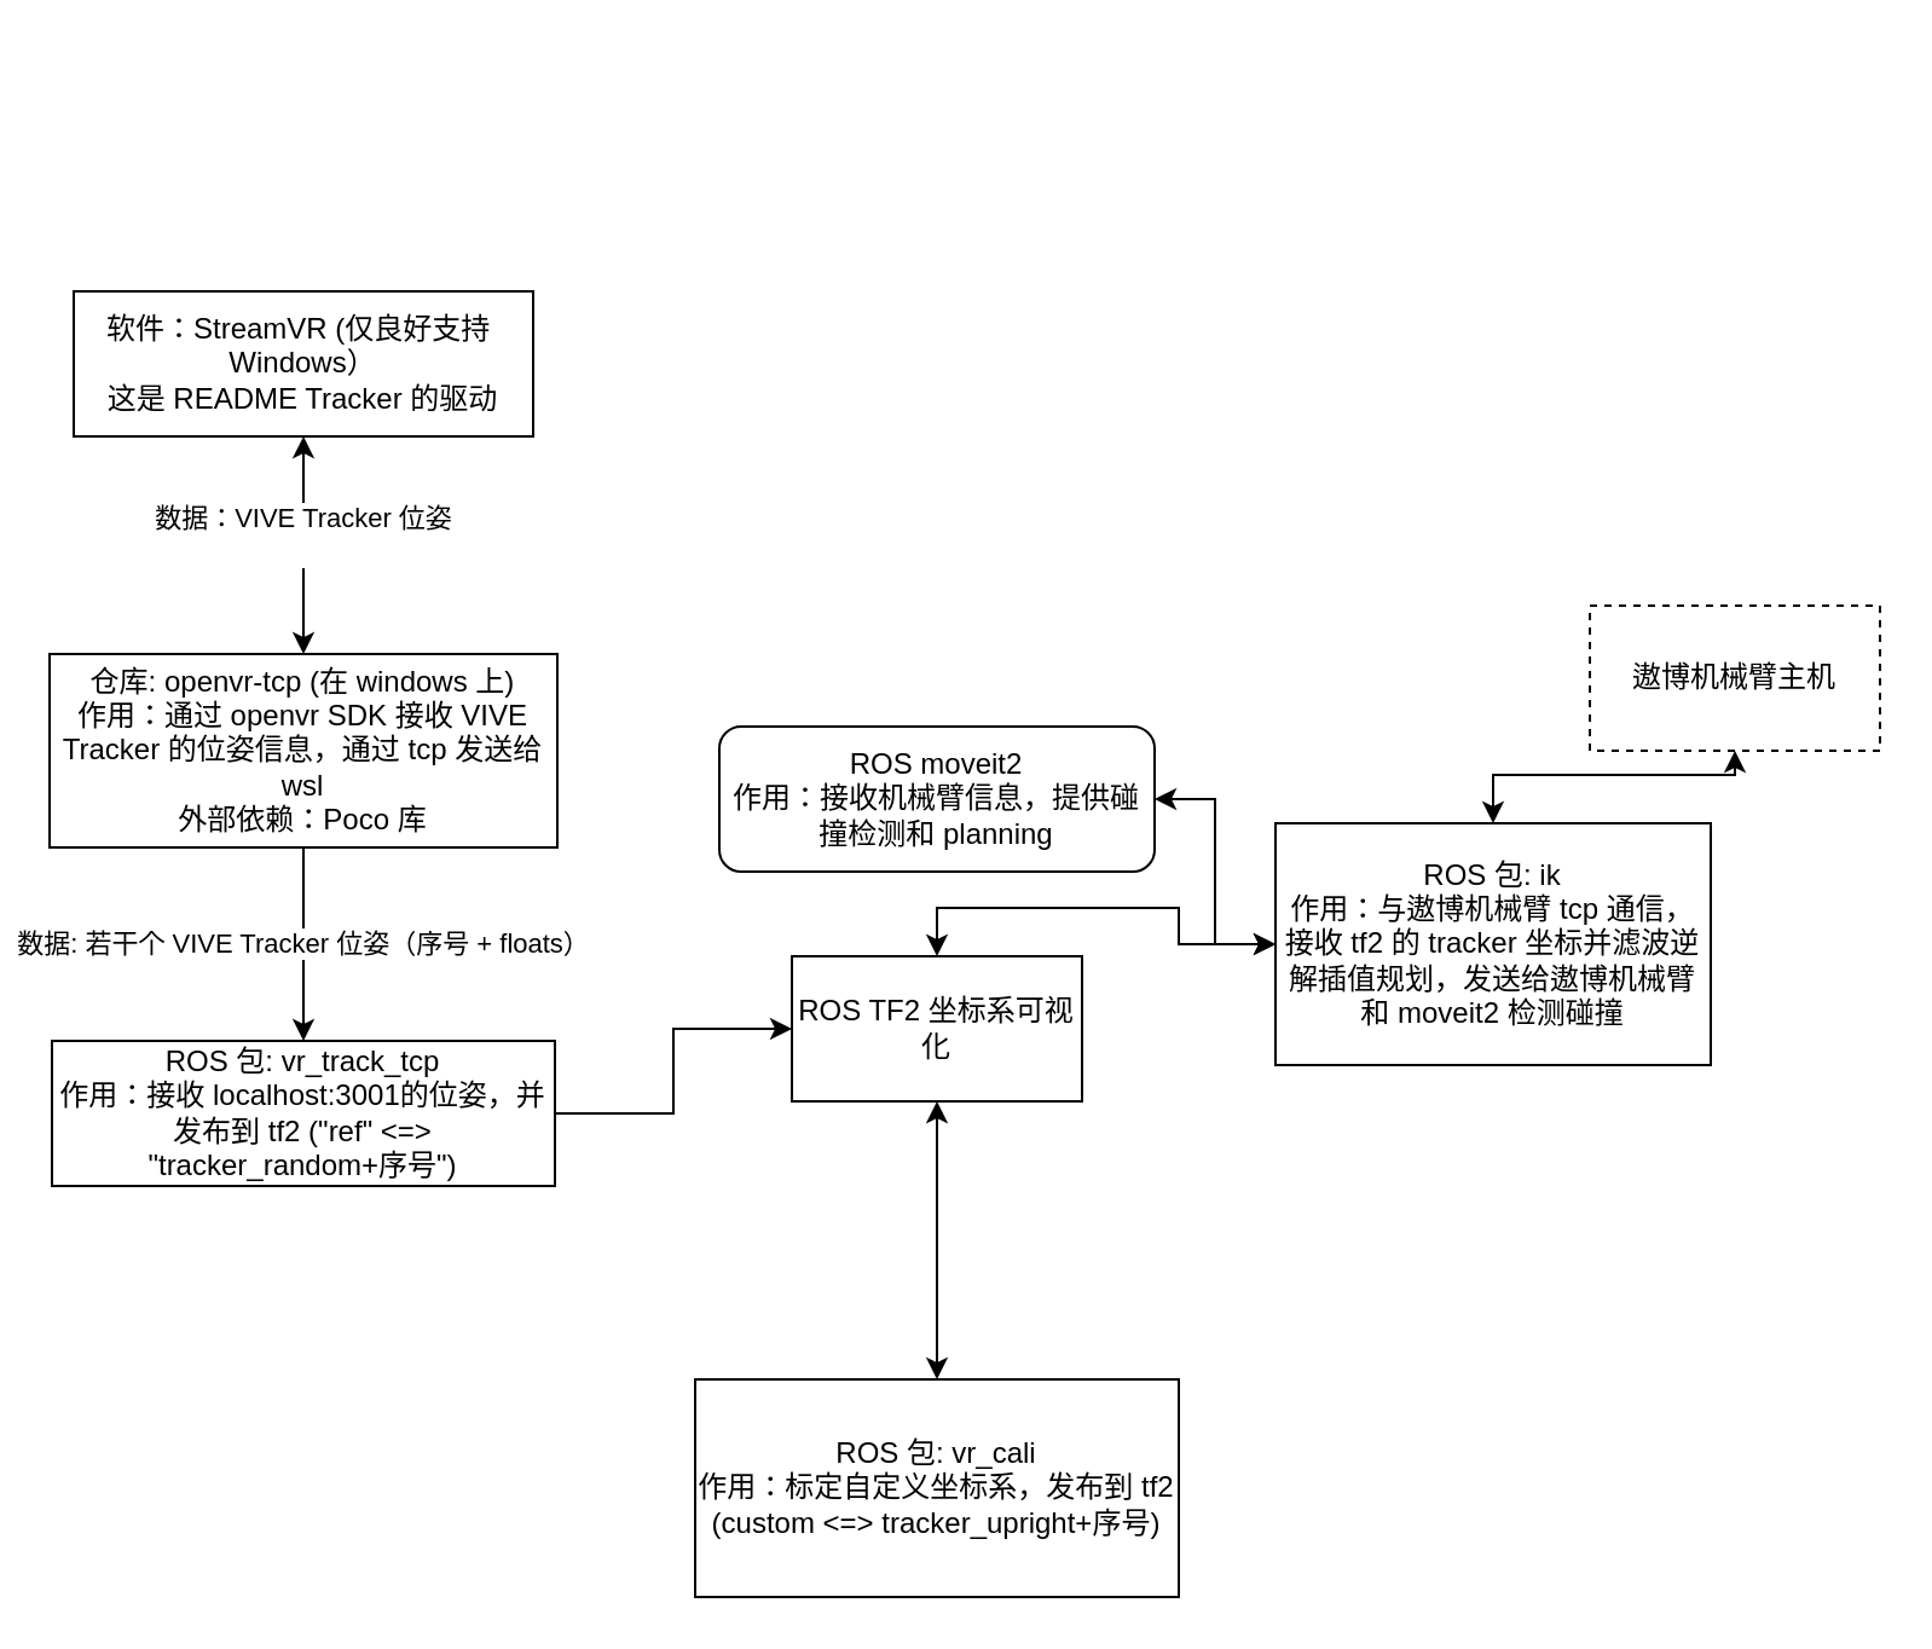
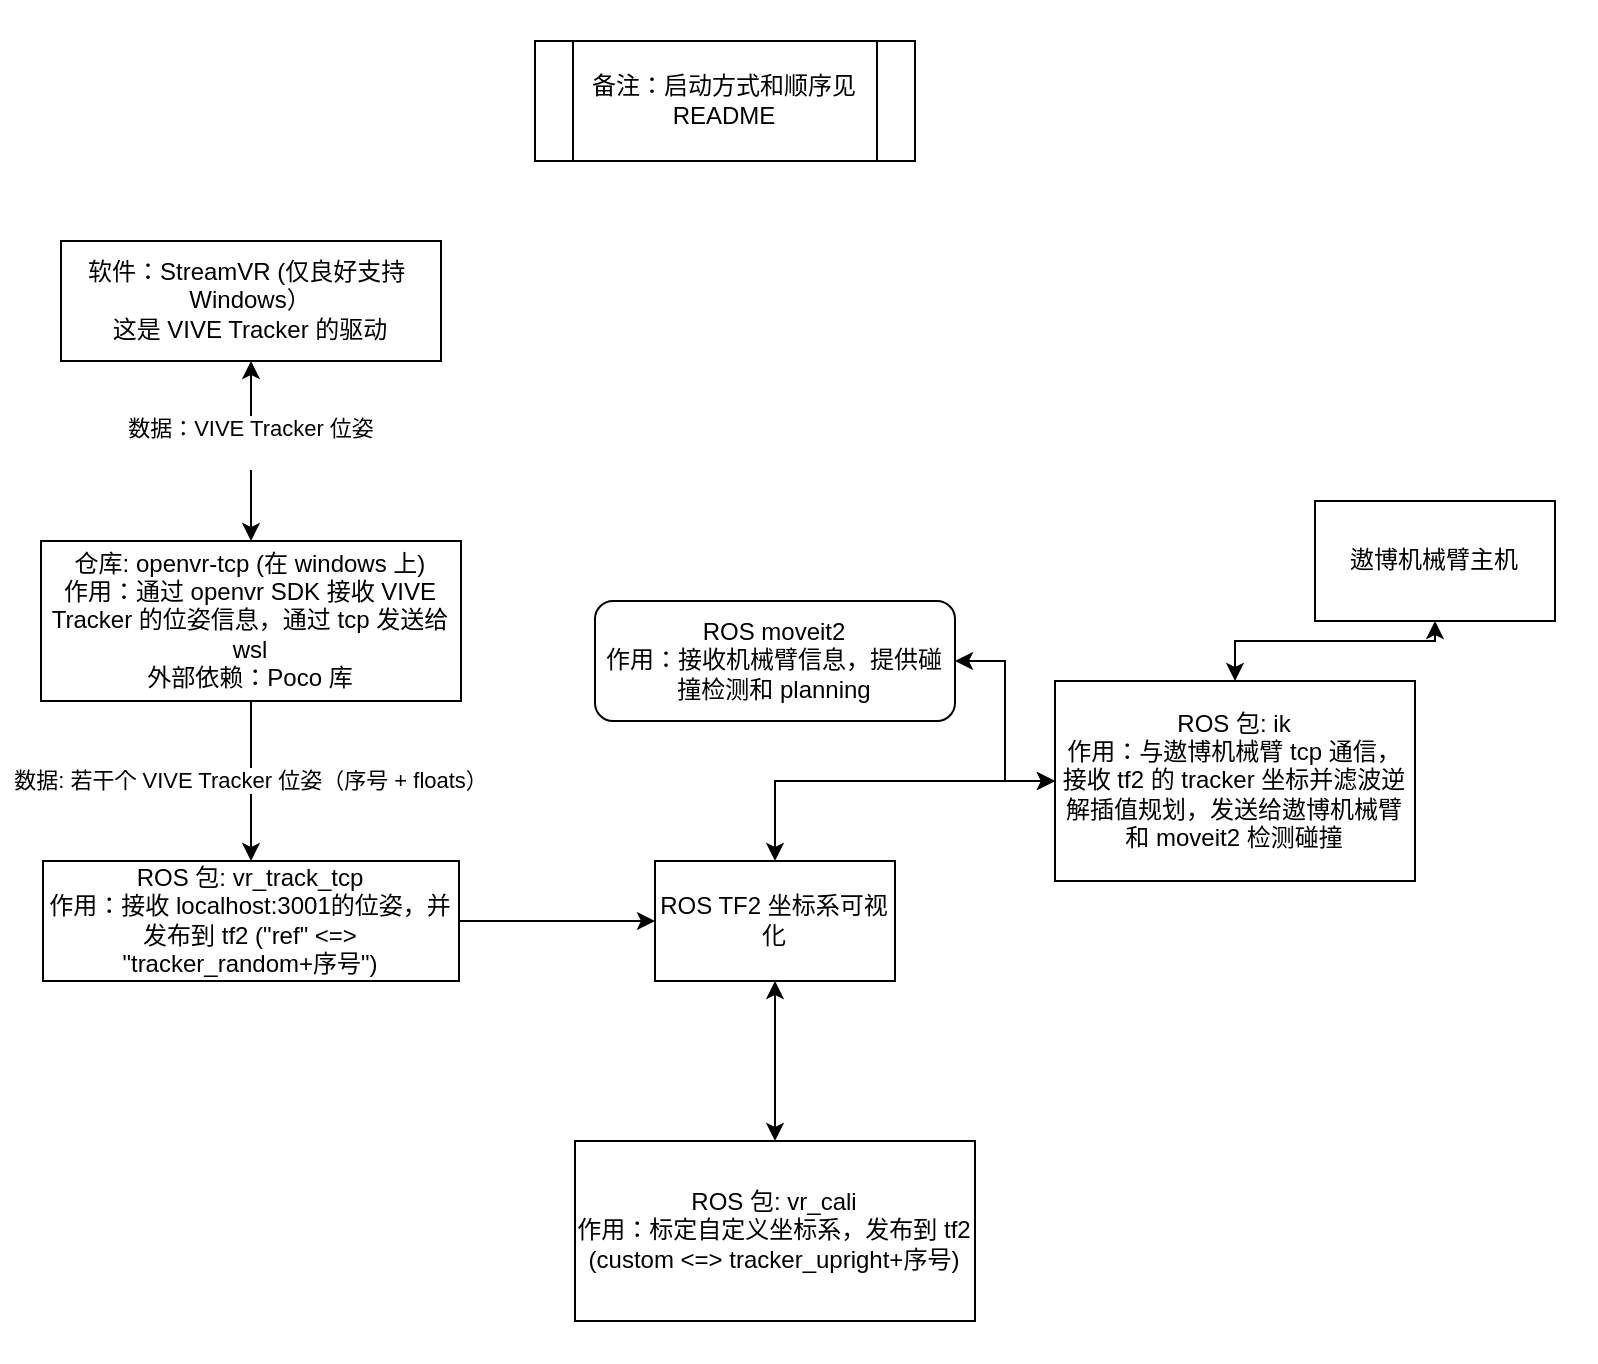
  <mxCell id="0" />
  <mxCell id="1" parent="0" />
  <mxCell id="2" style="edgeStyle=orthogonalEdgeStyle;rounded=0;orthogonalLoop=1;jettySize=auto;html=1;" edge="1" parent="1" source="4" target="10"><mxGeometry relative="1" as="geometry" /></mxCell>
  <mxCell id="3" value="数据: 若干个 VIVE Tracker 位姿（序号 + floats）" style="edgeLabel;html=1;align=center;verticalAlign=middle;resizable=0;points=[];" vertex="1" connectable="0" parent="2"><mxGeometry x="-0.013" y="-1" relative="1" as="geometry"><mxPoint as="offset" /></mxGeometry></mxCell>
  <mxCell id="4" value="仓库: openvr-tcp (在 windows 上)&lt;br&gt;作用：通过 openvr SDK 接收 VIVE Tracker 的位姿信息，通过 tcp 发送给 wsl&lt;div&gt;外部依赖：Poco 库&lt;/div&gt;" style="rounded=0;whiteSpace=wrap;html=1;" vertex="1" parent="1"><mxGeometry x="20" y="270" width="210" height="80" as="geometry" /></mxCell>
  <mxCell id="5" style="edgeStyle=orthogonalEdgeStyle;rounded=0;orthogonalLoop=1;jettySize=auto;html=1;entryX=0.5;entryY=0;entryDx=0;entryDy=0;startArrow=classic;startFill=1;" edge="1" parent="1" source="7" target="4"><mxGeometry relative="1" as="geometry" /></mxCell>
  <mxCell id="6" value="数据：VIVE Tracker 位姿&lt;div&gt;&lt;br&gt;&lt;/div&gt;" style="edgeLabel;html=1;align=center;verticalAlign=middle;resizable=0;points=[];" vertex="1" connectable="0" parent="5"><mxGeometry x="-0.116" y="-1" relative="1" as="geometry"><mxPoint as="offset" /></mxGeometry></mxCell>
- <mxCell id="7" value="软件：StreamVR (仅良好支持&amp;nbsp; Windows）&lt;div&gt;这是 README Tracker 的驱动&lt;/div&gt;" style="rounded=0;whiteSpace=wrap;html=1;" vertex="1" parent="1"><mxGeometry x="30" y="120" width="190" height="60" as="geometry" /></mxCell>
+ <mxCell id="7" value="软件：StreamVR (仅良好支持&amp;nbsp; Windows）&lt;div&gt;这是 VIVE Tracker 的驱动&lt;/div&gt;" style="rounded=0;whiteSpace=wrap;html=1;" vertex="1" parent="1"><mxGeometry x="30" y="120" width="190" height="60" as="geometry" /></mxCell>
+ <mxCell id="8" value="备注：启动方式和顺序见 README" style="shape=process;whiteSpace=wrap;html=1;backgroundOutline=1;" vertex="1" parent="1"><mxGeometry x="267" y="20" width="190" height="60" as="geometry" /></mxCell>
  <mxCell id="9" style="edgeStyle=orthogonalEdgeStyle;rounded=0;orthogonalLoop=1;jettySize=auto;html=1;entryX=0;entryY=0.5;entryDx=0;entryDy=0;" edge="1" parent="1" source="10" target="12"><mxGeometry relative="1" as="geometry" /></mxCell>
  <mxCell id="10" value="ROS 包: vr_track_tcp&lt;div&gt;作用：接收 l&lt;span style=&quot;background-color: initial;&quot;&gt;ocalhost:3001的位姿，并&lt;/span&gt;&lt;/div&gt;&lt;div&gt;发布到 tf2 (&quot;ref&quot; &amp;lt;=&amp;gt; &quot;tracker_random+序号&quot;)&lt;/div&gt;" style="rounded=0;whiteSpace=wrap;html=1;" vertex="1" parent="1"><mxGeometry x="21" y="430" width="208" height="60" as="geometry" /></mxCell>
  <mxCell id="11" style="edgeStyle=orthogonalEdgeStyle;rounded=0;orthogonalLoop=1;jettySize=auto;html=1;exitX=0.5;exitY=0;exitDx=0;exitDy=0;entryX=0;entryY=0.5;entryDx=0;entryDy=0;startArrow=classic;startFill=1;" edge="1" parent="1" source="12" target="16"><mxGeometry relative="1" as="geometry" /></mxCell>
- <mxCell id="12" value="ROS TF2 坐标系可视化" style="rounded=0;whiteSpace=wrap;html=1;" vertex="1" parent="1"><mxGeometry x="327" y="395" width="120" height="60" as="geometry" /></mxCell>
+ <mxCell id="12" value="ROS TF2 坐标系可视化" style="rounded=0;whiteSpace=wrap;html=1;" vertex="1" parent="1"><mxGeometry x="327" y="430" width="120" height="60" as="geometry" /></mxCell>
  <mxCell id="13" style="edgeStyle=orthogonalEdgeStyle;rounded=0;orthogonalLoop=1;jettySize=auto;html=1;entryX=0.5;entryY=1;entryDx=0;entryDy=0;startArrow=classic;startFill=1;" edge="1" parent="1" source="14" target="12"><mxGeometry relative="1" as="geometry" /></mxCell>
  <mxCell id="14" value="ROS 包: vr_cali&lt;div&gt;作用：标定自定义坐标系，发布到 tf2 (custom &amp;lt;=&amp;gt; tracker_upright+序号)&lt;/div&gt;" style="rounded=0;whiteSpace=wrap;html=1;" vertex="1" parent="1"><mxGeometry x="287" y="570" width="200" height="90" as="geometry" /></mxCell>
  <mxCell id="15" style="edgeStyle=orthogonalEdgeStyle;rounded=0;orthogonalLoop=1;jettySize=auto;html=1;exitX=0.5;exitY=0;exitDx=0;exitDy=0;entryX=0.5;entryY=1;entryDx=0;entryDy=0;startArrow=classic;startFill=1;" edge="1" parent="1" source="16" target="19"><mxGeometry relative="1" as="geometry"><mxPoint x="717" y="320" as="targetPoint" /></mxGeometry></mxCell>
  <mxCell id="16" value="ROS 包: ik&lt;div&gt;作用：与遨博机械臂 tcp 通信，接收 tf2 的 tracker 坐标并滤波逆解插值规划，发送给遨博机械臂和 moveit2 检测碰撞&lt;/div&gt;" style="rounded=0;whiteSpace=wrap;html=1;" vertex="1" parent="1"><mxGeometry x="527" y="340" width="180" height="100" as="geometry" /></mxCell>
  <mxCell id="17" style="edgeStyle=orthogonalEdgeStyle;rounded=0;orthogonalLoop=1;jettySize=auto;html=1;entryX=0;entryY=0.5;entryDx=0;entryDy=0;startArrow=classic;startFill=1;" edge="1" parent="1" source="18" target="16"><mxGeometry relative="1" as="geometry" /></mxCell>
  <mxCell id="18" value="ROS moveit2&lt;div&gt;作用：接收机械臂信息，提供碰撞检测和 planning&lt;/div&gt;" style="whiteSpace=wrap;html=1;rounded=1;" vertex="1" parent="1"><mxGeometry x="297" y="300" width="180" height="60" as="geometry" /></mxCell>
- <mxCell id="19" value="遨博机械臂主机" style="rounded=0;whiteSpace=wrap;html=1;dashed=1;" vertex="1" parent="1"><mxGeometry x="657" y="250" width="120" height="60" as="geometry" /></mxCell>
+ <mxCell id="19" value="遨博机械臂主机" style="rounded=0;whiteSpace=wrap;html=1;" vertex="1" parent="1"><mxGeometry x="657" y="250" width="120" height="60" as="geometry" /></mxCell>
